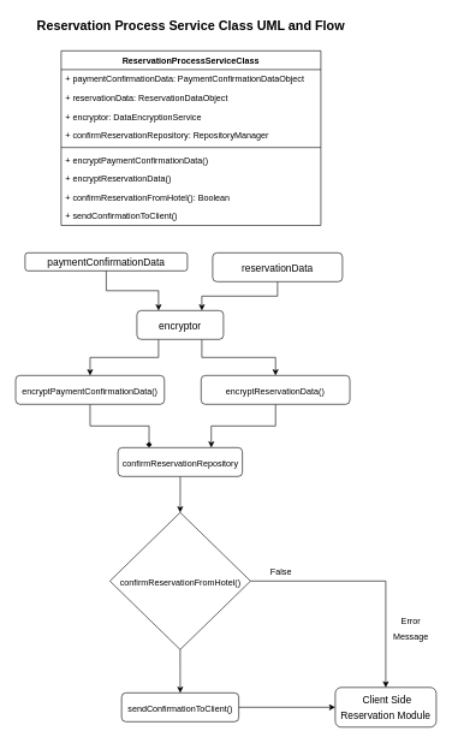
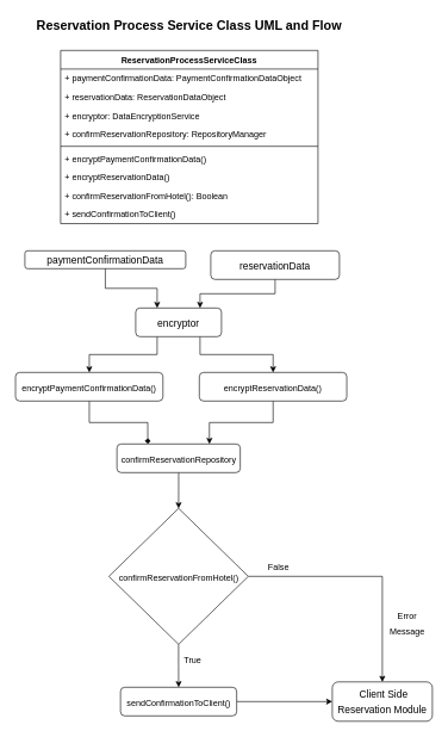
  <mxCell id="0" />
  <mxCell id="1" parent="0" />
  <mxCell id="2" value="Reservation Process Service Class UML and Flow" style="text;align=center;fontStyle=1;verticalAlign=middle;spacingLeft=3;spacingRight=3;strokeColor=none;rotatable=0;points=[[0,0.5],[1,0.5]];portConstraint=eastwest;fontSize=18;" vertex="1" parent="1"><mxGeometry x="34" y="20" width="460" height="26" as="geometry" /></mxCell>
  <mxCell id="3" value="&lt;font style=&quot;font-size: 14px&quot;&gt;paymentConfirmationData&lt;/font&gt;" style="rounded=1;whiteSpace=wrap;html=1;fontSize=18;" vertex="1" parent="1"><mxGeometry x="34" y="350" width="225" height="25" as="geometry" /></mxCell>
  <mxCell id="4" value="" style="edgeStyle=orthogonalEdgeStyle;rounded=0;orthogonalLoop=1;jettySize=auto;html=1;fontSize=18;entryX=0.25;entryY=0;entryDx=0;entryDy=0;" edge="1" parent="1" source="3" target="8"><mxGeometry relative="1" as="geometry"><mxPoint x="249" y="520" as="sourcePoint" /></mxGeometry></mxCell>
  <mxCell id="5" value="&lt;font style=&quot;font-size: 14px&quot;&gt;&amp;nbsp;Client Side Reservation Module&lt;/font&gt;" style="rounded=1;whiteSpace=wrap;html=1;fontSize=18;" vertex="1" parent="1"><mxGeometry x="464" y="952.5" width="140" height="55" as="geometry" /></mxCell>
  <mxCell id="6" value="" style="edgeStyle=orthogonalEdgeStyle;rounded=0;orthogonalLoop=1;jettySize=auto;html=1;fontSize=18;exitX=0.25;exitY=1;exitDx=0;exitDy=0;" edge="1" parent="1" source="8" target="15"><mxGeometry relative="1" as="geometry" /></mxCell>
  <mxCell id="7" style="edgeStyle=orthogonalEdgeStyle;rounded=0;orthogonalLoop=1;jettySize=auto;html=1;fontSize=18;exitX=0.75;exitY=1;exitDx=0;exitDy=0;" edge="1" parent="1" source="8" target="34"><mxGeometry relative="1" as="geometry" /></mxCell>
  <mxCell id="8" value="&lt;span style=&quot;font-size: 14px&quot;&gt;encryptor&lt;/span&gt;" style="rounded=1;whiteSpace=wrap;html=1;fontSize=18;" vertex="1" parent="1"><mxGeometry x="189" y="430" width="120" height="40" as="geometry" /></mxCell>
  <mxCell id="9" value="&lt;font style=&quot;font-size: 12px&quot;&gt;False&lt;/font&gt;" style="text;html=1;strokeColor=none;fillColor=none;align=center;verticalAlign=middle;whiteSpace=wrap;rounded=0;fontSize=18;" vertex="1" parent="1"><mxGeometry x="364" y="780" width="50" height="20" as="geometry" /></mxCell>
  <mxCell id="10" value="&lt;font style=&quot;font-size: 12px&quot;&gt;Error Message&lt;/font&gt;" style="text;html=1;strokeColor=none;fillColor=none;align=center;verticalAlign=middle;whiteSpace=wrap;rounded=0;fontSize=18;" vertex="1" parent="1"><mxGeometry x="544" y="860" width="50" height="20" as="geometry" /></mxCell>
  <mxCell id="11" value="" style="edgeStyle=orthogonalEdgeStyle;rounded=0;orthogonalLoop=1;jettySize=auto;html=1;fontSize=18;" edge="1" parent="1" source="13" target="29"><mxGeometry relative="1" as="geometry" /></mxCell>
  <mxCell id="12" style="edgeStyle=orthogonalEdgeStyle;rounded=0;orthogonalLoop=1;jettySize=auto;html=1;entryX=0.5;entryY=0;entryDx=0;entryDy=0;fontSize=18;" edge="1" parent="1" source="13" target="5"><mxGeometry relative="1" as="geometry" /></mxCell>
  <mxCell id="13" value="&lt;span style=&quot;font-size: 12px ; text-align: left&quot;&gt;confirmReservationFromHotel()&lt;/span&gt;" style="rhombus;whiteSpace=wrap;html=1;fontSize=18;" vertex="1" parent="1"><mxGeometry x="151.5" y="710" width="195" height="190" as="geometry" /></mxCell>
  <mxCell id="14" value="" style="edgeStyle=orthogonalEdgeStyle;rounded=0;orthogonalLoop=1;jettySize=auto;html=1;fontSize=18;entryX=0.25;entryY=0;entryDx=0;entryDy=0;endArrow=diamond;" edge="1" parent="1" source="15" target="17"><mxGeometry relative="1" as="geometry" /></mxCell>
  <mxCell id="15" value="&lt;span style=&quot;font-size: 12px ; text-align: left&quot;&gt;encryptPaymentConfirmationData()&lt;/span&gt;" style="rounded=1;whiteSpace=wrap;html=1;fontSize=18;" vertex="1" parent="1"><mxGeometry x="20.87" y="520" width="206.25" height="40" as="geometry" /></mxCell>
  <mxCell id="16" value="" style="edgeStyle=orthogonalEdgeStyle;rounded=0;orthogonalLoop=1;jettySize=auto;html=1;fontSize=18;" edge="1" parent="1" source="17" target="13"><mxGeometry relative="1" as="geometry" /></mxCell>
  <mxCell id="17" value="&lt;span style=&quot;font-size: 12px ; text-align: left&quot;&gt;confirmReservationRepository&lt;/span&gt;" style="rounded=1;whiteSpace=wrap;html=1;fontSize=18;" vertex="1" parent="1"><mxGeometry x="162.75" y="620" width="172.5" height="40" as="geometry" /></mxCell>
  <mxCell id="18" value="ReservationProcessServiceClass" style="swimlane;fontStyle=1;align=center;verticalAlign=top;childLayout=stackLayout;horizontal=1;startSize=26;horizontalStack=0;resizeParent=1;resizeParentMax=0;resizeLast=0;collapsible=1;marginBottom=0;" vertex="1" parent="1"><mxGeometry x="84" y="70" width="360" height="242" as="geometry" /></mxCell>
  <mxCell id="19" value="+ paymentConfirmationData: PaymentConfirmationDataObject" style="text;strokeColor=none;fillColor=none;align=left;verticalAlign=top;spacingLeft=4;spacingRight=4;overflow=hidden;rotatable=0;points=[[0,0.5],[1,0.5]];portConstraint=eastwest;" vertex="1" parent="18"><mxGeometry y="26" width="360" height="26" as="geometry" /></mxCell>
  <mxCell id="20" value="+ reservationData: ReservationDataObject" style="text;strokeColor=none;fillColor=none;align=left;verticalAlign=top;spacingLeft=4;spacingRight=4;overflow=hidden;rotatable=0;points=[[0,0.5],[1,0.5]];portConstraint=eastwest;" vertex="1" parent="18"><mxGeometry y="52" width="360" height="26" as="geometry" /></mxCell>
  <mxCell id="21" value="+ encryptor: DataEncryptionService" style="text;strokeColor=none;fillColor=none;align=left;verticalAlign=top;spacingLeft=4;spacingRight=4;overflow=hidden;rotatable=0;points=[[0,0.5],[1,0.5]];portConstraint=eastwest;" vertex="1" parent="18"><mxGeometry y="78" width="360" height="26" as="geometry" /></mxCell>
  <mxCell id="22" value="+ confirmReservationRepository: RepositoryManager" style="text;strokeColor=none;fillColor=none;align=left;verticalAlign=top;spacingLeft=4;spacingRight=4;overflow=hidden;rotatable=0;points=[[0,0.5],[1,0.5]];portConstraint=eastwest;" vertex="1" parent="18"><mxGeometry y="104" width="360" height="26" as="geometry" /></mxCell>
  <mxCell id="23" value="" style="line;strokeWidth=1;fillColor=none;align=left;verticalAlign=middle;spacingTop=-1;spacingLeft=3;spacingRight=3;rotatable=0;labelPosition=right;points=[];portConstraint=eastwest;" vertex="1" parent="18"><mxGeometry y="130" width="360" height="8" as="geometry" /></mxCell>
  <mxCell id="24" value="+ encryptPaymentConfirmationData()" style="text;strokeColor=none;fillColor=none;align=left;verticalAlign=top;spacingLeft=4;spacingRight=4;overflow=hidden;rotatable=0;points=[[0,0.5],[1,0.5]];portConstraint=eastwest;" vertex="1" parent="18"><mxGeometry y="138" width="360" height="26" as="geometry" /></mxCell>
  <mxCell id="25" value="+ encryptReservationData()" style="text;strokeColor=none;fillColor=none;align=left;verticalAlign=top;spacingLeft=4;spacingRight=4;overflow=hidden;rotatable=0;points=[[0,0.5],[1,0.5]];portConstraint=eastwest;" vertex="1" parent="18"><mxGeometry y="164" width="360" height="26" as="geometry" /></mxCell>
  <mxCell id="26" value="+ confirmReservationFromHotel(): Boolean" style="text;strokeColor=none;fillColor=none;align=left;verticalAlign=top;spacingLeft=4;spacingRight=4;overflow=hidden;rotatable=0;points=[[0,0.5],[1,0.5]];portConstraint=eastwest;" vertex="1" parent="18"><mxGeometry y="190" width="360" height="26" as="geometry" /></mxCell>
  <mxCell id="27" value="+ sendConfirmationToClient()" style="text;strokeColor=none;fillColor=none;align=left;verticalAlign=top;spacingLeft=4;spacingRight=4;overflow=hidden;rotatable=0;points=[[0,0.5],[1,0.5]];portConstraint=eastwest;" vertex="1" parent="18"><mxGeometry y="216" width="360" height="26" as="geometry" /></mxCell>
  <mxCell id="28" style="edgeStyle=orthogonalEdgeStyle;rounded=0;orthogonalLoop=1;jettySize=auto;html=1;fontSize=18;" edge="1" parent="1" source="29" target="5"><mxGeometry relative="1" as="geometry" /></mxCell>
  <mxCell id="29" value="&lt;div style=&quot;text-align: left&quot;&gt;&lt;span style=&quot;font-size: 12px&quot;&gt;sendConfirmationToClient()&lt;/span&gt;&lt;br&gt;&lt;/div&gt;" style="rounded=1;whiteSpace=wrap;html=1;fontSize=18;" vertex="1" parent="1"><mxGeometry x="167.75" y="960" width="162.5" height="40" as="geometry" /></mxCell>
+ <mxCell id="30" value="&lt;font style=&quot;font-size: 12px&quot;&gt;True&lt;/font&gt;" style="text;html=1;strokeColor=none;fillColor=none;align=center;verticalAlign=middle;whiteSpace=wrap;rounded=0;fontSize=18;" vertex="1" parent="1"><mxGeometry x="244" y="910" width="50" height="20" as="geometry" /></mxCell>
  <mxCell id="31" style="edgeStyle=orthogonalEdgeStyle;rounded=0;orthogonalLoop=1;jettySize=auto;html=1;entryX=0.75;entryY=0;entryDx=0;entryDy=0;fontSize=18;" edge="1" parent="1" source="32" target="8"><mxGeometry relative="1" as="geometry" /></mxCell>
  <mxCell id="32" value="&lt;span style=&quot;font-size: 14px&quot;&gt;reservationData&lt;/span&gt;" style="rounded=1;whiteSpace=wrap;html=1;fontSize=18;" vertex="1" parent="1"><mxGeometry x="294" y="350" width="180" height="40" as="geometry" /></mxCell>
  <mxCell id="33" style="edgeStyle=orthogonalEdgeStyle;rounded=0;orthogonalLoop=1;jettySize=auto;html=1;entryX=0.75;entryY=0;entryDx=0;entryDy=0;fontSize=18;" edge="1" parent="1" source="34" target="17"><mxGeometry relative="1" as="geometry" /></mxCell>
  <mxCell id="34" value="&lt;span style=&quot;font-size: 12px ; text-align: left&quot;&gt;encryptReservationData()&lt;/span&gt;" style="rounded=1;whiteSpace=wrap;html=1;fontSize=18;" vertex="1" parent="1"><mxGeometry x="278" y="520" width="206.25" height="40" as="geometry" /></mxCell>
